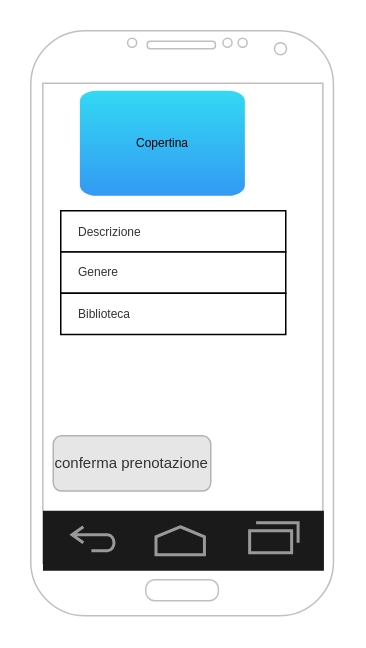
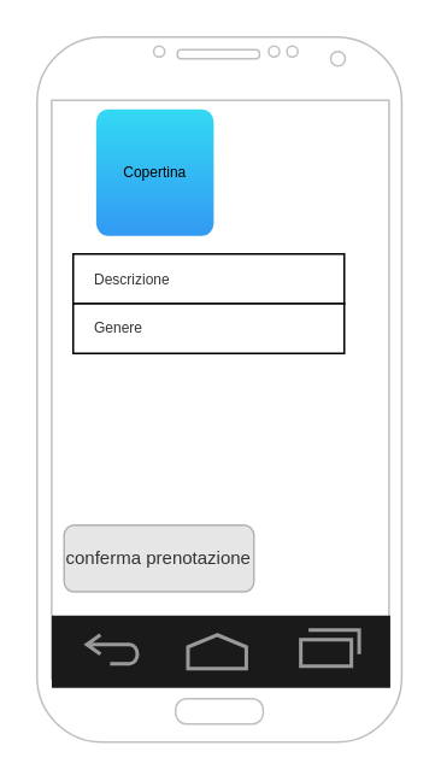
  <mxCell id="0" />
  <mxCell id="1" parent="0" />
  <mxCell id="2" value="" style="verticalLabelPosition=bottom;verticalAlign=top;html=1;shadow=0;dashed=0;strokeWidth=1;shape=mxgraph.android.phone2;strokeColor=#c0c0c0;" vertex="1" parent="1"><mxGeometry x="20" y="20" width="201.8" height="390" as="geometry" /></mxCell>
  <mxCell id="3" value="conferma prenotazione" style="rounded=1;html=1;shadow=0;dashed=0;whiteSpace=wrap;fontSize=10;fillColor=#E6E6E6;align=center;strokeColor=#B3B3B3;fontColor=#333333;" vertex="1" parent="1"><mxGeometry x="35" y="290" width="105" height="36.88" as="geometry" /></mxCell>
  <mxCell id="4" value="" style="verticalLabelPosition=bottom;verticalAlign=top;html=1;shadow=0;dashed=0;strokeWidth=2;shape=mxgraph.android.navigation_bar_1;fillColor=#1A1A1A;strokeColor=#999999;" vertex="1" parent="1"><mxGeometry x="28.15" y="340" width="187.3" height="40" as="geometry" /></mxCell>
  <mxCell id="5" value="Descrizione" style="strokeColor=inherit;fillColor=inherit;gradientColor=inherit;strokeWidth=1;html=1;shadow=0;dashed=0;shape=mxgraph.android.rrect;rSize=0;align=left;spacingLeft=10;fontSize=8;fontColor=#333333;" vertex="1" parent="1"><mxGeometry x="40" y="140" width="150" height="27.5" as="geometry" /></mxCell>
  <mxCell id="6" value="Genere" style="strokeColor=inherit;fillColor=inherit;gradientColor=inherit;strokeWidth=1;html=1;shadow=0;dashed=0;shape=mxgraph.android.rrect;rSize=0;align=left;spacingLeft=10;fontSize=8;fontColor=#333333;" vertex="1" parent="1"><mxGeometry x="40" y="167.5" width="150" height="27.5" as="geometry" /></mxCell>
- <mxCell id="7" value="Biblioteca" style="strokeColor=inherit;fillColor=inherit;gradientColor=inherit;strokeWidth=1;html=1;shadow=0;dashed=0;shape=mxgraph.android.rrect;rSize=0;align=left;spacingLeft=10;fontSize=8;fontColor=#333333;" vertex="1" parent="1"><mxGeometry x="40" y="195" width="150" height="27.5" as="geometry" /></mxCell>
- <mxCell id="8" value="Copertina" style="html=1;strokeWidth=1;shadow=0;dashed=0;shape=mxgraph.ios7ui.icon;fontSize=8;buttonText=;whiteSpace=wrap;align=center;opacity=80;" vertex="1" parent="1"><mxGeometry x="52.75" y="60" width="110" height="70" as="geometry" /></mxCell>
+ <mxCell id="8" value="Copertina" style="html=1;strokeWidth=1;shadow=0;dashed=0;shape=mxgraph.ios7ui.icon;fontSize=8;buttonText=;whiteSpace=wrap;align=center;opacity=80;" vertex="1" parent="1"><mxGeometry x="52.75" y="60" width="65" height="70" as="geometry" /></mxCell>
